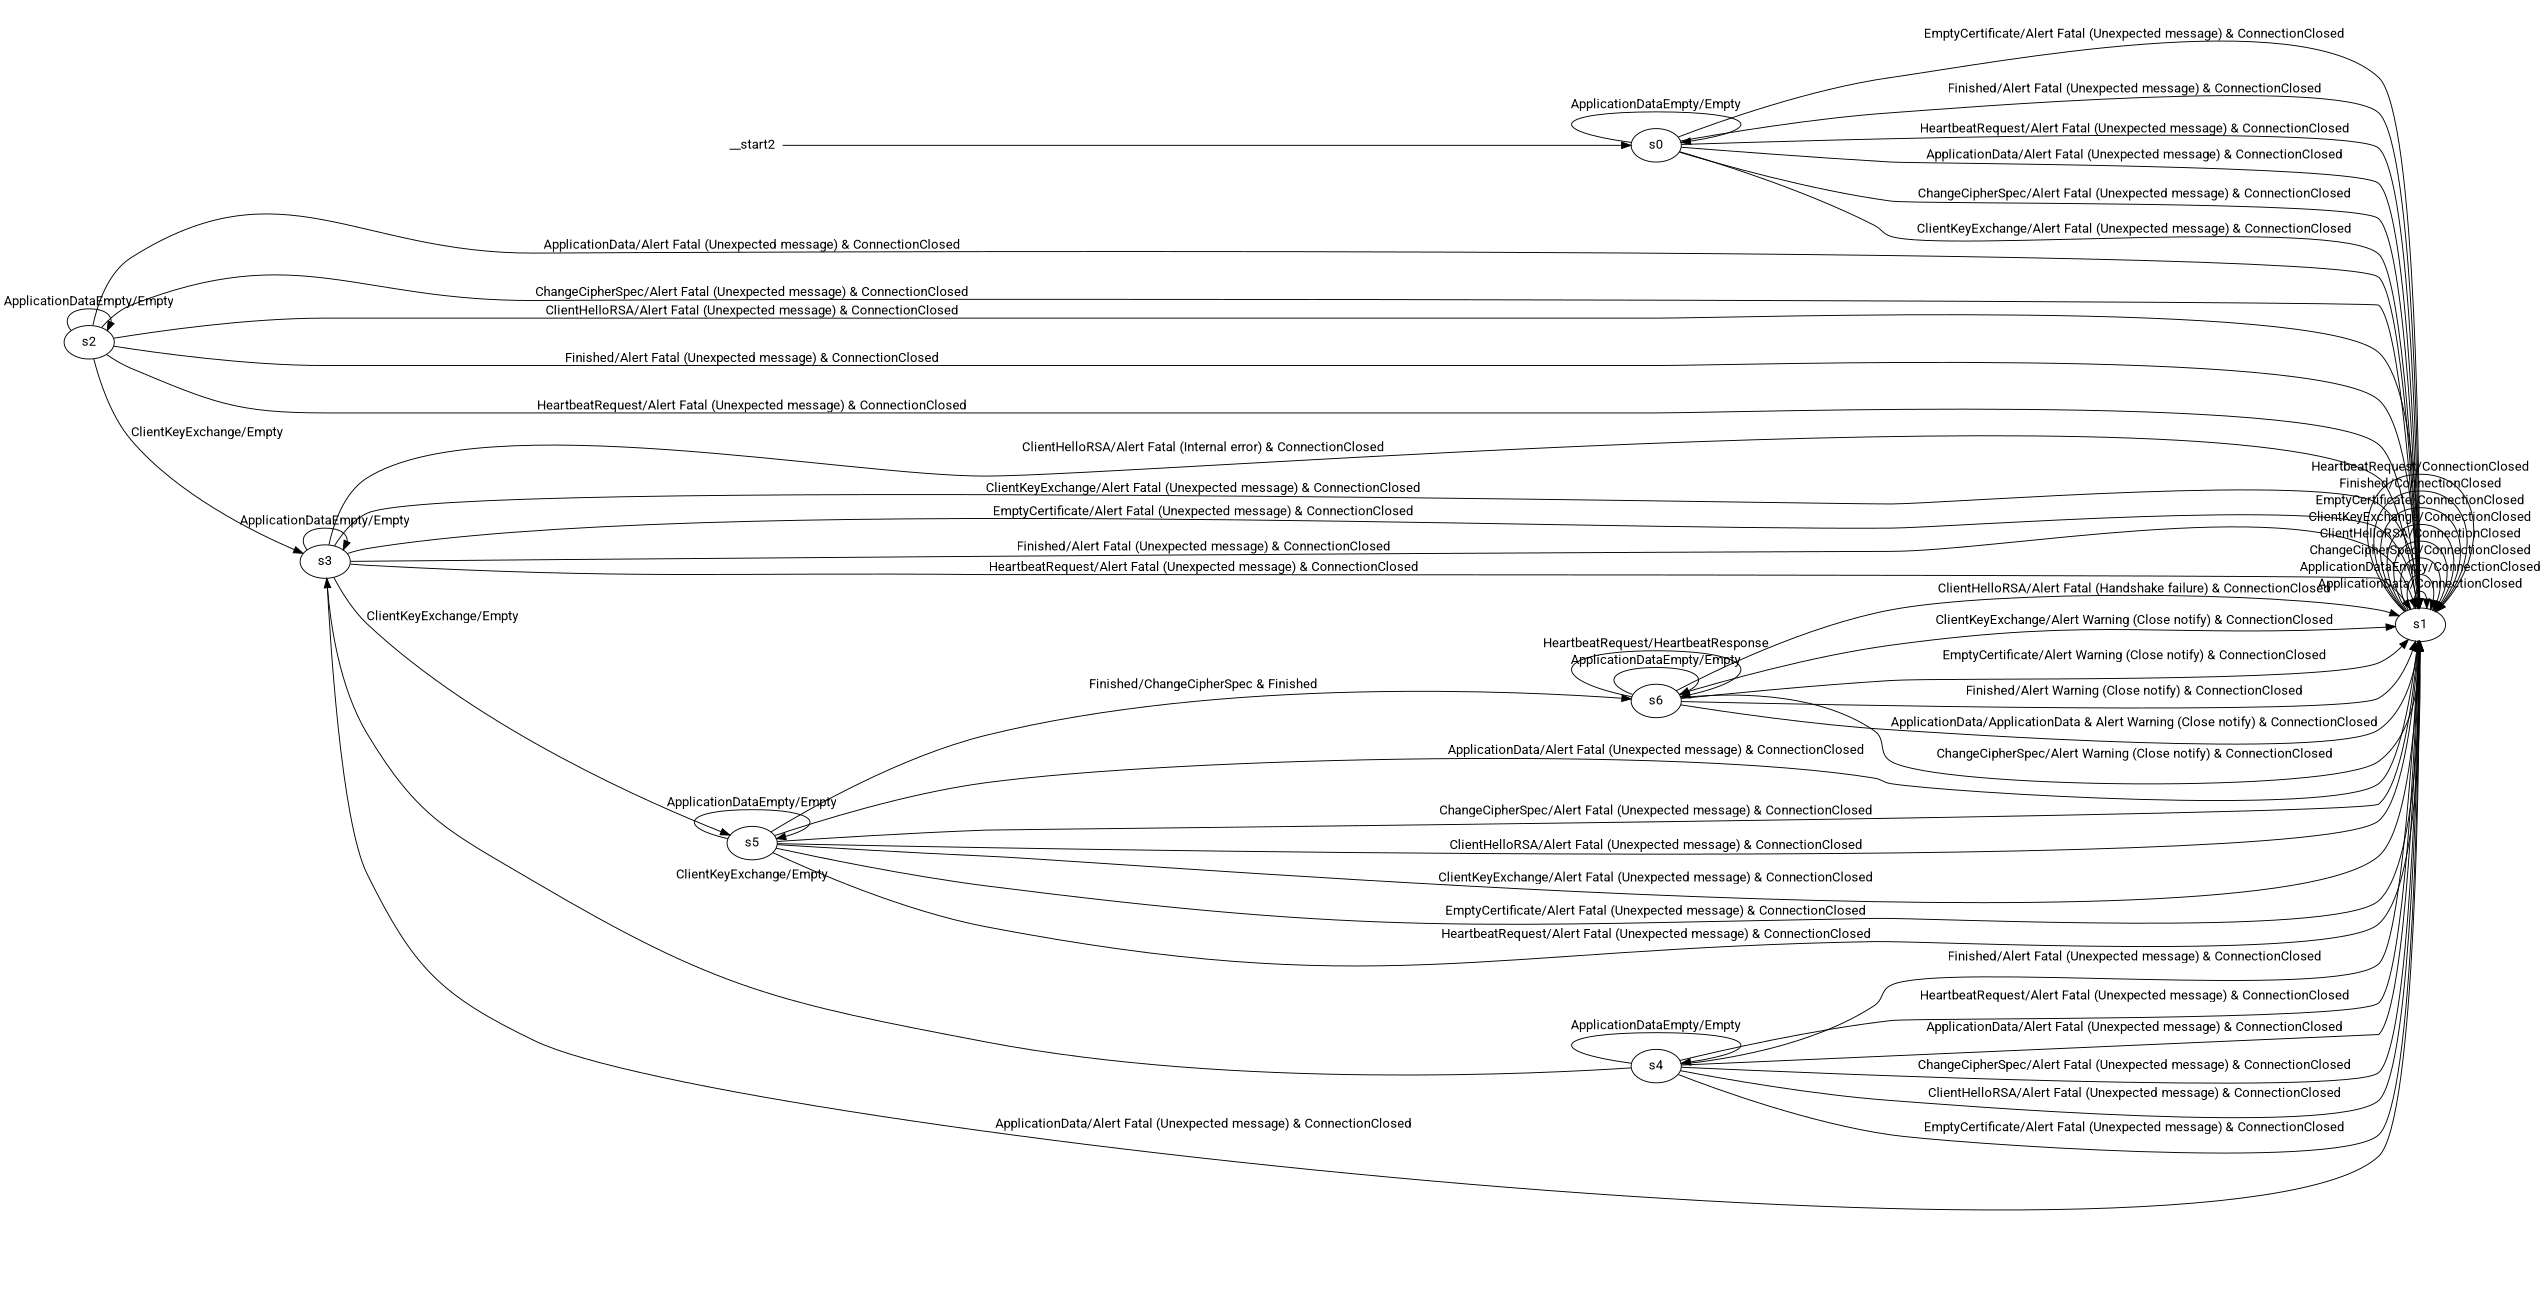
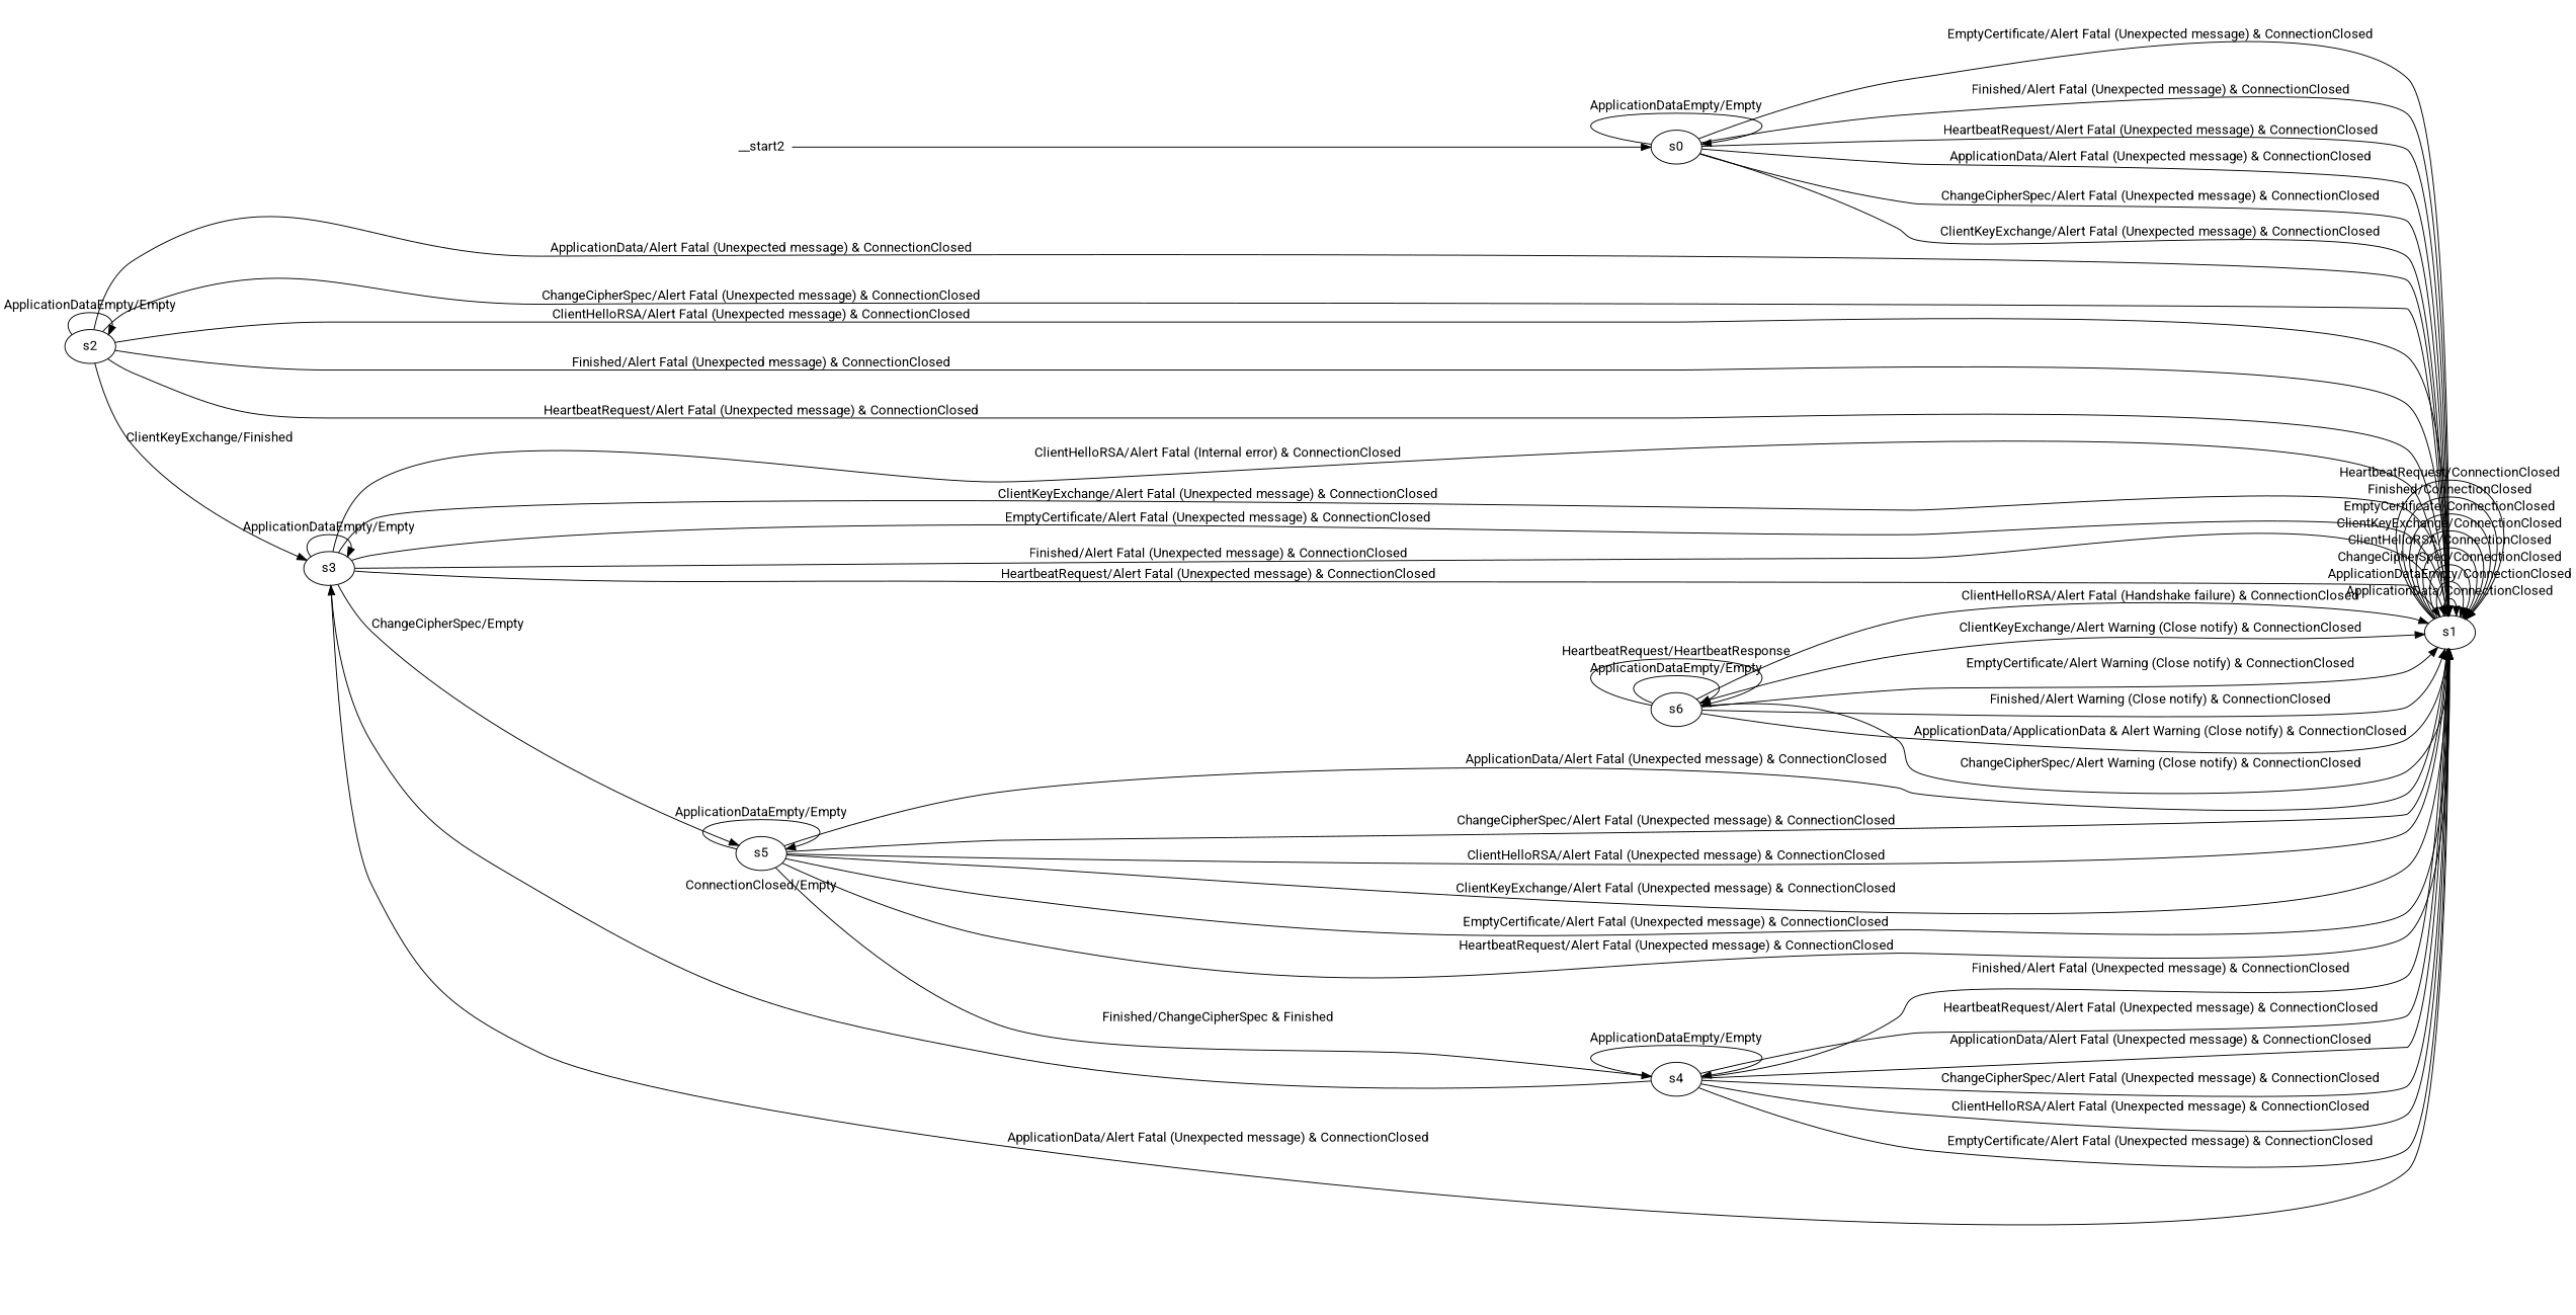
  digraph {
    fontname=Roboto
    rankdir=LR
    node [fontname=Roboto]
    edge [fontname=Roboto]
    n1 [label=s0]
    n2 [label=s1]
    n3 [label=s2]
    n4 [label=s3]
    n5 [label=s5]
    n6 [label=s4]
    n7 [label=s6]
    n8 [label=__start2 shape=none]
    n1 -> n1 [label="ApplicationDataEmpty/Empty"]
    n1 -> n2 [label="ApplicationData/Alert Fatal (Unexpected message) & ConnectionClosed"]
    n1 -> n2 [label="ChangeCipherSpec/Alert Fatal (Unexpected message) & ConnectionClosed"]
    n1 -> n2 [label="ClientKeyExchange/Alert Fatal (Unexpected message) & ConnectionClosed"]
    n1 -> n2 [label="EmptyCertificate/Alert Fatal (Unexpected message) & ConnectionClosed"]
    n1 -> n2 [label="Finished/Alert Fatal (Unexpected message) & ConnectionClosed"]
    n1 -> n2 [label="HeartbeatRequest/Alert Fatal (Unexpected message) & ConnectionClosed"]
    n2 -> n2 [label="ApplicationData/ConnectionClosed"]
    n2 -> n2 [label="ApplicationDataEmpty/ConnectionClosed"]
    n2 -> n2 [label="ChangeCipherSpec/ConnectionClosed"]
    n2 -> n2 [label="ClientHelloRSA/ConnectionClosed"]
    n2 -> n2 [label="ClientKeyExchange/ConnectionClosed"]
    n2 -> n2 [label="EmptyCertificate/ConnectionClosed"]
    n2 -> n2 [label="Finished/ConnectionClosed"]
    n2 -> n2 [label="HeartbeatRequest/ConnectionClosed"]
    n3 -> n2 [label="ApplicationData/Alert Fatal (Unexpected message) & ConnectionClosed"]
    n3 -> n2 [label="ChangeCipherSpec/Alert Fatal (Unexpected message) & ConnectionClosed"]
    n3 -> n2 [label="ClientHelloRSA/Alert Fatal (Unexpected message) & ConnectionClosed"]
    n3 -> n2 [label="Finished/Alert Fatal (Unexpected message) & ConnectionClosed"]
    n3 -> n2 [label="HeartbeatRequest/Alert Fatal (Unexpected message) & ConnectionClosed"]
    n3 -> n3 [label="ApplicationDataEmpty/Empty"]
-   n3 -> n4 [label="ClientKeyExchange/Empty"]
+   n3 -> n4 [label="ClientKeyExchange/Finished"]
    n4 -> n2 [label="ApplicationData/Alert Fatal (Unexpected message) & ConnectionClosed"]
    n4 -> n2 [label="ClientHelloRSA/Alert Fatal (Internal error) & ConnectionClosed"]
    n4 -> n2 [label="ClientKeyExchange/Alert Fatal (Unexpected message) & ConnectionClosed"]
    n4 -> n2 [label="EmptyCertificate/Alert Fatal (Unexpected message) & ConnectionClosed"]
    n4 -> n2 [label="Finished/Alert Fatal (Unexpected message) & ConnectionClosed"]
    n4 -> n2 [label="HeartbeatRequest/Alert Fatal (Unexpected message) & ConnectionClosed"]
    n4 -> n4 [label="ApplicationDataEmpty/Empty"]
-   n4 -> n5 [label="ClientKeyExchange/Empty"]
+   n4 -> n5 [label="ChangeCipherSpec/Empty"]
    n5 -> n2 [label="ApplicationData/Alert Fatal (Unexpected message) & ConnectionClosed"]
    n5 -> n2 [label="ChangeCipherSpec/Alert Fatal (Unexpected message) & ConnectionClosed"]
    n5 -> n2 [label="ClientHelloRSA/Alert Fatal (Unexpected message) & ConnectionClosed"]
    n5 -> n2 [label="ClientKeyExchange/Alert Fatal (Unexpected message) & ConnectionClosed"]
    n5 -> n2 [label="EmptyCertificate/Alert Fatal (Unexpected message) & ConnectionClosed"]
    n5 -> n2 [label="HeartbeatRequest/Alert Fatal (Unexpected message) & ConnectionClosed"]
    n5 -> n5 [label="ApplicationDataEmpty/Empty"]
-   n5 -> n7 [label="Finished/ChangeCipherSpec & Finished"]
+   n5 -> n6 [label="Finished/ChangeCipherSpec & Finished"]
    n6 -> n2 [label="ApplicationData/Alert Fatal (Unexpected message) & ConnectionClosed"]
    n6 -> n2 [label="ChangeCipherSpec/Alert Fatal (Unexpected message) & ConnectionClosed"]
    n6 -> n2 [label="ClientHelloRSA/Alert Fatal (Unexpected message) & ConnectionClosed"]
    n6 -> n2 [label="EmptyCertificate/Alert Fatal (Unexpected message) & ConnectionClosed"]
    n6 -> n2 [label="Finished/Alert Fatal (Unexpected message) & ConnectionClosed"]
    n6 -> n2 [label="HeartbeatRequest/Alert Fatal (Unexpected message) & ConnectionClosed"]
-   n6 -> n4 [label="ClientKeyExchange/Empty"]
+   n6 -> n4 [label="ConnectionClosed/Empty"]
    n6 -> n6 [label="ApplicationDataEmpty/Empty"]
    n7 -> n2 [label="ApplicationData/ApplicationData & Alert Warning (Close notify) & ConnectionClosed"]
    n7 -> n2 [label="ChangeCipherSpec/Alert Warning (Close notify) & ConnectionClosed"]
    n7 -> n2 [label="ClientHelloRSA/Alert Fatal (Handshake failure) & ConnectionClosed"]
    n7 -> n2 [label="ClientKeyExchange/Alert Warning (Close notify) & ConnectionClosed"]
    n7 -> n2 [label="EmptyCertificate/Alert Warning (Close notify) & ConnectionClosed"]
    n7 -> n2 [label="Finished/Alert Warning (Close notify) & ConnectionClosed"]
    n7 -> n7 [label="ApplicationDataEmpty/Empty"]
    n7 -> n7 [label="HeartbeatRequest/HeartbeatResponse"]
    n8 -> n1
  }
